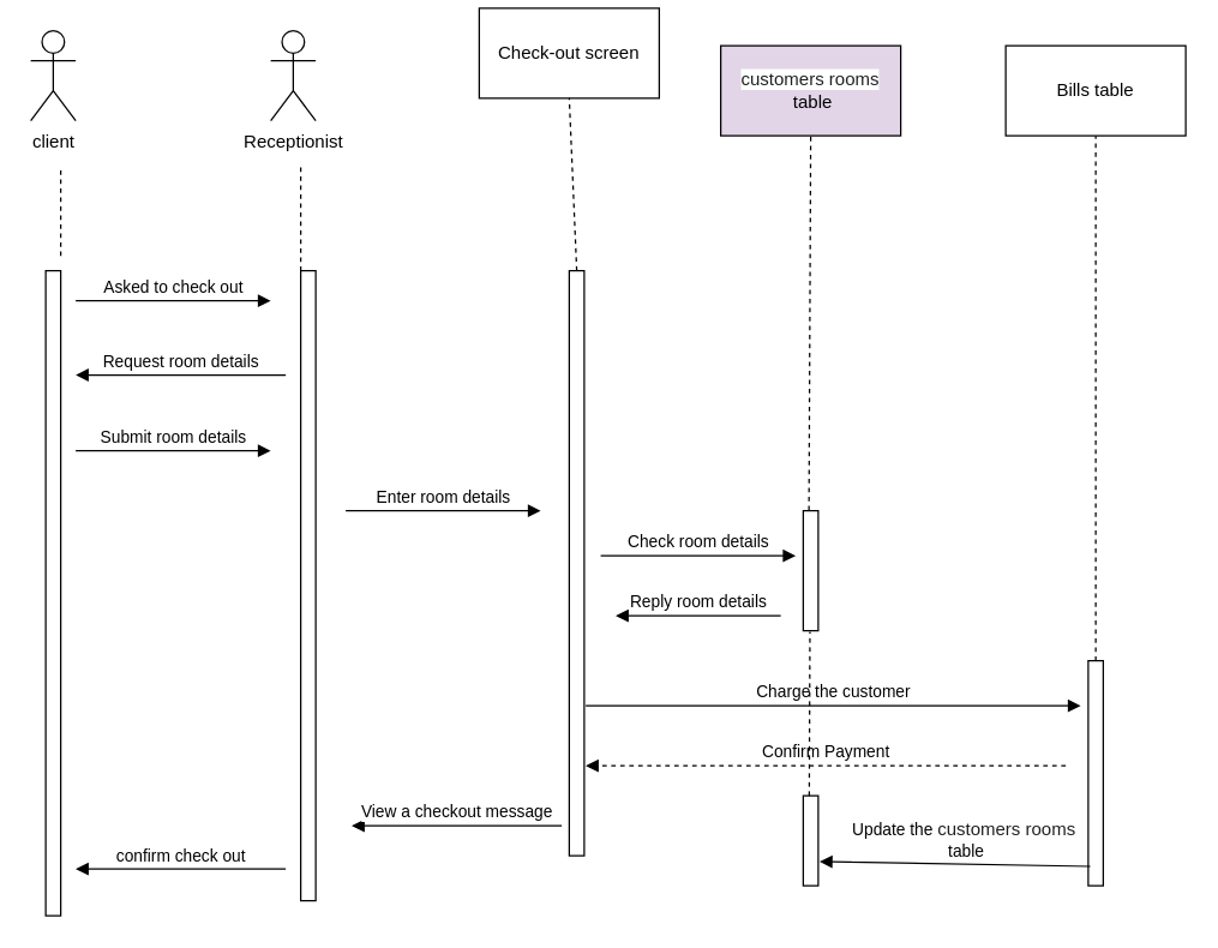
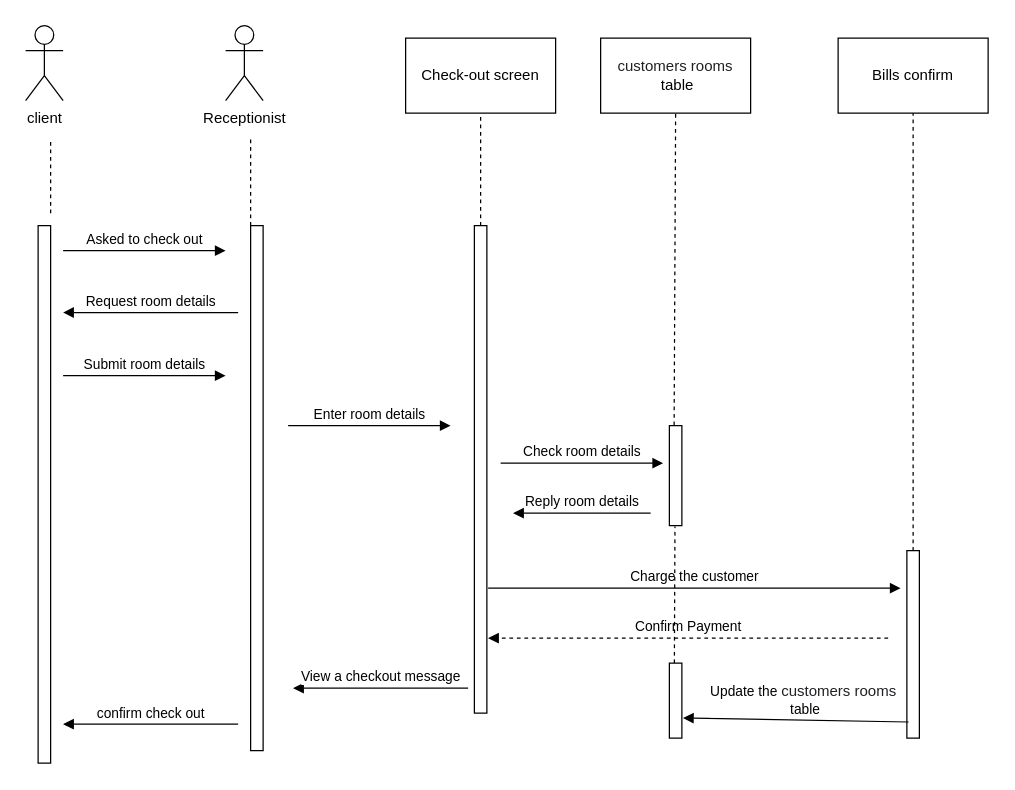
  <mxCell id="0" />
  <mxCell id="1" parent="0" />
  <mxCell id="2" value="client" style="shape=umlActor;verticalLabelPosition=bottom;verticalAlign=top;html=1;outlineConnect=0;" vertex="1" parent="1"><mxGeometry x="20" y="20" width="30" height="60" as="geometry" /></mxCell>
  <mxCell id="3" value="Receptionist" style="shape=umlActor;verticalLabelPosition=bottom;verticalAlign=top;html=1;outlineConnect=0;" vertex="1" parent="1"><mxGeometry x="180" y="20" width="30" height="60" as="geometry" /></mxCell>
- <mxCell id="4" value="Check-out screen" style="rounded=0;whiteSpace=wrap;html=1;" vertex="1" parent="1"><mxGeometry x="319" y="5" width="120" height="60" as="geometry" /></mxCell>
- <mxCell id="5" value="&lt;span style=&quot;color: rgb(32, 33, 36); font-family: arial, sans-serif; text-align: start; background-color: rgb(255, 255, 255);&quot;&gt;customers rooms&lt;br&gt;&lt;/span&gt;&amp;nbsp;table" style="rounded=0;whiteSpace=wrap;html=1;fillColor=#e1d5e7;" vertex="1" parent="1"><mxGeometry x="480" y="30" width="120" height="60" as="geometry" /></mxCell>
- <mxCell id="6" value="Bills table" style="rounded=0;whiteSpace=wrap;html=1;" vertex="1" parent="1"><mxGeometry x="670" y="30" width="120" height="60" as="geometry" /></mxCell>
+ <mxCell id="4" value="Check-out screen" style="rounded=0;whiteSpace=wrap;html=1;" vertex="1" parent="1"><mxGeometry x="324" y="30" width="120" height="60" as="geometry" /></mxCell>
+ <mxCell id="5" value="&lt;span style=&quot;color: rgb(32, 33, 36); font-family: arial, sans-serif; text-align: start; background-color: rgb(255, 255, 255);&quot;&gt;customers rooms&lt;br&gt;&lt;/span&gt;&amp;nbsp;table" style="rounded=0;whiteSpace=wrap;html=1;" vertex="1" parent="1"><mxGeometry x="480" y="30" width="120" height="60" as="geometry" /></mxCell>
+ <mxCell id="6" value="Bills confirm" style="rounded=0;whiteSpace=wrap;html=1;" vertex="1" parent="1"><mxGeometry x="670" y="30" width="120" height="60" as="geometry" /></mxCell>
  <mxCell id="7" value="" style="endArrow=none;dashed=1;html=1;rounded=0;entryX=0.5;entryY=1;entryDx=0;entryDy=0;exitX=0.38;exitY=-0.003;exitDx=0;exitDy=0;exitPerimeter=0;" edge="1" parent="1" source="14" target="5"><mxGeometry width="50" height="50" relative="1" as="geometry"><mxPoint x="540" y="180" as="sourcePoint" /><mxPoint x="400" as="targetPoint" y="170" /></mxGeometry></mxCell>
  <mxCell id="8" value="" style="endArrow=none;dashed=1;html=1;rounded=0;entryX=0.5;entryY=1;entryDx=0;entryDy=0;" edge="1" parent="1" target="4"><mxGeometry width="50" height="50" relative="1" as="geometry"><mxPoint x="384" y="180" as="sourcePoint" /><mxPoint x="400" as="targetPoint" y="170" /></mxGeometry></mxCell>
  <mxCell id="9" value="" style="endArrow=none;dashed=1;html=1;rounded=0;" edge="1" parent="1"><mxGeometry width="50" height="50" relative="1" as="geometry"><mxPoint x="200" y="180" as="sourcePoint" /><mxPoint x="200" y="110" as="targetPoint" /></mxGeometry></mxCell>
  <mxCell id="10" value="" style="endArrow=none;dashed=1;html=1;rounded=0;" edge="1" parent="1"><mxGeometry width="50" height="50" relative="1" as="geometry"><mxPoint x="40" as="sourcePoint" y="170" /><mxPoint x="40" y="110" as="targetPoint" /></mxGeometry></mxCell>
  <mxCell id="11" value="" style="endArrow=none;dashed=1;html=1;rounded=0;entryX=0.5;entryY=1;entryDx=0;entryDy=0;" edge="1" parent="1" source="13" target="6"><mxGeometry width="50" height="50" relative="1" as="geometry"><mxPoint x="730" y="180" as="sourcePoint" /><mxPoint x="550" y="100" as="targetPoint" /></mxGeometry></mxCell>
  <mxCell id="12" value="" style="html=1;points=[];perimeter=orthogonalPerimeter;" vertex="1" parent="1"><mxGeometry x="379" y="180" width="10" height="390" as="geometry" /></mxCell>
  <mxCell id="13" value="" style="html=1;points=[];perimeter=orthogonalPerimeter;" vertex="1" parent="1"><mxGeometry x="725" y="440" width="10" height="150" as="geometry" /></mxCell>
  <mxCell id="14" value="" style="html=1;points=[];perimeter=orthogonalPerimeter;" vertex="1" parent="1"><mxGeometry x="535" y="340" width="10" height="80" as="geometry" /></mxCell>
  <mxCell id="15" value="" style="html=1;points=[];perimeter=orthogonalPerimeter;" vertex="1" parent="1"><mxGeometry x="200" y="180" width="10" height="420" as="geometry" /></mxCell>
  <mxCell id="16" value="" style="html=1;points=[];perimeter=orthogonalPerimeter;" vertex="1" parent="1"><mxGeometry x="30" y="180" width="10" height="430" as="geometry" /></mxCell>
  <mxCell id="17" value="Asked to check out" style="html=1;verticalAlign=bottom;endArrow=block;rounded=0;" edge="1" parent="1"><mxGeometry width="80" relative="1" as="geometry"><mxPoint x="50" y="200" as="sourcePoint" /><mxPoint x="180" y="200" as="targetPoint" /></mxGeometry></mxCell>
  <mxCell id="18" value="Update the&amp;nbsp;&lt;span style=&quot;color: rgb(32, 33, 36); font-family: arial, sans-serif; font-size: 12px; text-align: start;&quot;&gt;customers rooms&lt;/span&gt;&lt;br&gt;&amp;nbsp;table" style="html=1;verticalAlign=bottom;endArrow=block;rounded=0;entryX=1.088;entryY=0.731;entryDx=0;entryDy=0;entryPerimeter=0;exitX=0.136;exitY=0.914;exitDx=0;exitDy=0;exitPerimeter=0;" edge="1" parent="1" source="13" target="26"><mxGeometry x="-0.067" width="80" relative="1" as="geometry"><mxPoint x="720" y="580" as="sourcePoint" /><mxPoint x="550" y="550" as="targetPoint" /><mxPoint as="offset" /></mxGeometry></mxCell>
  <mxCell id="19" value="Confirm Payment" style="html=1;verticalAlign=bottom;endArrow=block;rounded=0;dashed=1;" edge="1" parent="1"><mxGeometry width="80" relative="1" as="geometry"><mxPoint x="710" y="510" as="sourcePoint" /><mxPoint x="390" y="510" as="targetPoint" /></mxGeometry></mxCell>
  <mxCell id="20" value="Check room details" style="html=1;verticalAlign=bottom;endArrow=block;rounded=0;" edge="1" parent="1"><mxGeometry width="80" relative="1" as="geometry"><mxPoint x="400" y="370" as="sourcePoint" /><mxPoint x="530" y="370" as="targetPoint" /></mxGeometry></mxCell>
  <mxCell id="21" value="Request room details" style="html=1;verticalAlign=bottom;endArrow=block;rounded=0;" edge="1" parent="1"><mxGeometry width="80" relative="1" as="geometry"><mxPoint x="190" y="249.5" as="sourcePoint" /><mxPoint x="50" y="249.5" as="targetPoint" /></mxGeometry></mxCell>
  <mxCell id="22" value="Charge the customer" style="html=1;verticalAlign=bottom;endArrow=block;rounded=0;" edge="1" parent="1"><mxGeometry width="80" relative="1" as="geometry"><mxPoint x="390" y="470" as="sourcePoint" /><mxPoint x="720" y="470" as="targetPoint" /></mxGeometry></mxCell>
  <mxCell id="23" value="Reply room details" style="html=1;verticalAlign=bottom;endArrow=block;rounded=0;" edge="1" parent="1"><mxGeometry width="80" relative="1" as="geometry"><mxPoint x="520" y="410" as="sourcePoint" /><mxPoint x="410" y="410" as="targetPoint" /></mxGeometry></mxCell>
  <mxCell id="24" value="Enter room details" style="html=1;verticalAlign=bottom;endArrow=block;rounded=0;" edge="1" parent="1"><mxGeometry width="80" relative="1" as="geometry"><mxPoint x="230" y="340" as="sourcePoint" /><mxPoint x="360" y="340" as="targetPoint" /></mxGeometry></mxCell>
  <mxCell id="25" value="Submit room details" style="html=1;verticalAlign=bottom;endArrow=block;rounded=0;" edge="1" parent="1"><mxGeometry width="80" relative="1" as="geometry"><mxPoint x="50" y="300" as="sourcePoint" /><mxPoint x="180" y="300" as="targetPoint" /></mxGeometry></mxCell>
  <mxCell id="26" value="" style="html=1;points=[];perimeter=orthogonalPerimeter;" vertex="1" parent="1"><mxGeometry x="535" y="530" width="10" height="60" as="geometry" /></mxCell>
  <mxCell id="27" value="View a checkout message" style="html=1;verticalAlign=bottom;endArrow=block;rounded=0;" edge="1" parent="1"><mxGeometry width="80" relative="1" as="geometry"><mxPoint x="374" y="550" as="sourcePoint" /><mxPoint x="234" y="550" as="targetPoint" /></mxGeometry></mxCell>
  <mxCell id="28" value="confirm&amp;nbsp;check out" style="html=1;verticalAlign=bottom;endArrow=block;rounded=0;" edge="1" parent="1"><mxGeometry width="80" relative="1" as="geometry"><mxPoint x="190" y="578.82" as="sourcePoint" /><mxPoint x="50" y="578.82" as="targetPoint" /></mxGeometry></mxCell>
  <mxCell id="29" value="" style="endArrow=none;dashed=1;html=1;rounded=0;entryX=0.447;entryY=1.008;entryDx=0;entryDy=0;entryPerimeter=0;" edge="1" parent="1" target="14"><mxGeometry width="50" height="50" relative="1" as="geometry"><mxPoint x="539" y="530" as="sourcePoint" /><mxPoint x="501.2" y="430" as="targetPoint" /></mxGeometry></mxCell>
